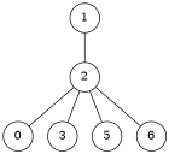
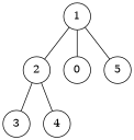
  graph {
    node [shape=circle]
    n1 [label=1]
    n2 [label=2]
    n3 [label=0]
    n4 [label=3]
    n5 [label=5]
-   n6 [label=6]
+   n6 [label=4]
    n1 -- n2
-   n2 -- n3
+   n1 -- n3
    n2 -- n4
-   n2 -- n5
+   n1 -- n5
    n2 -- n6
  }
